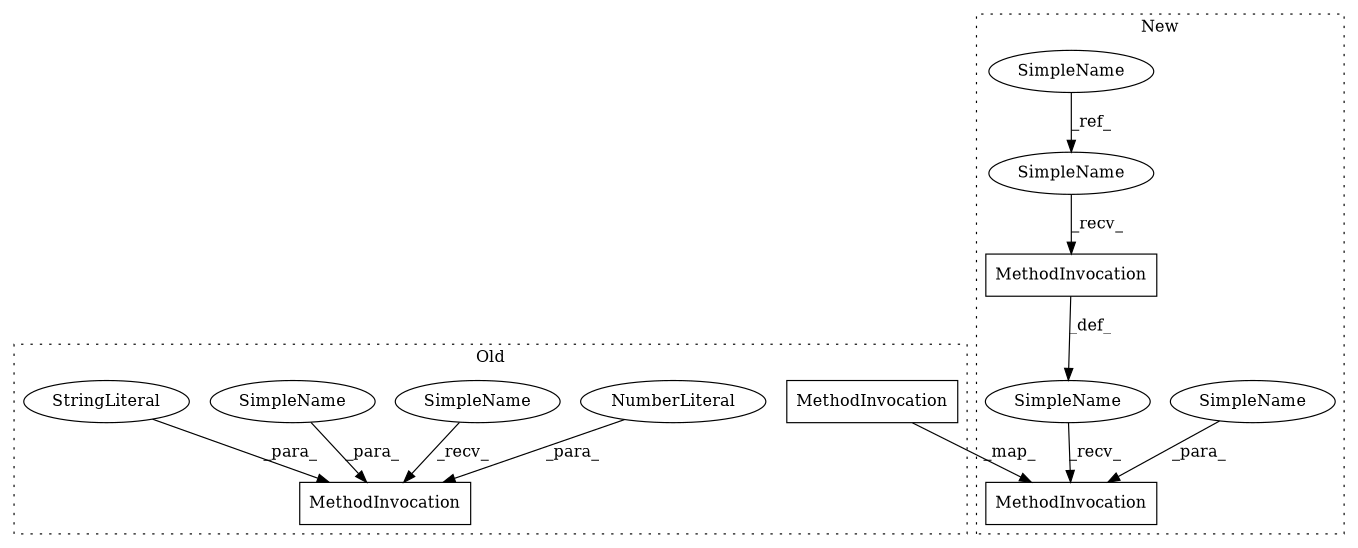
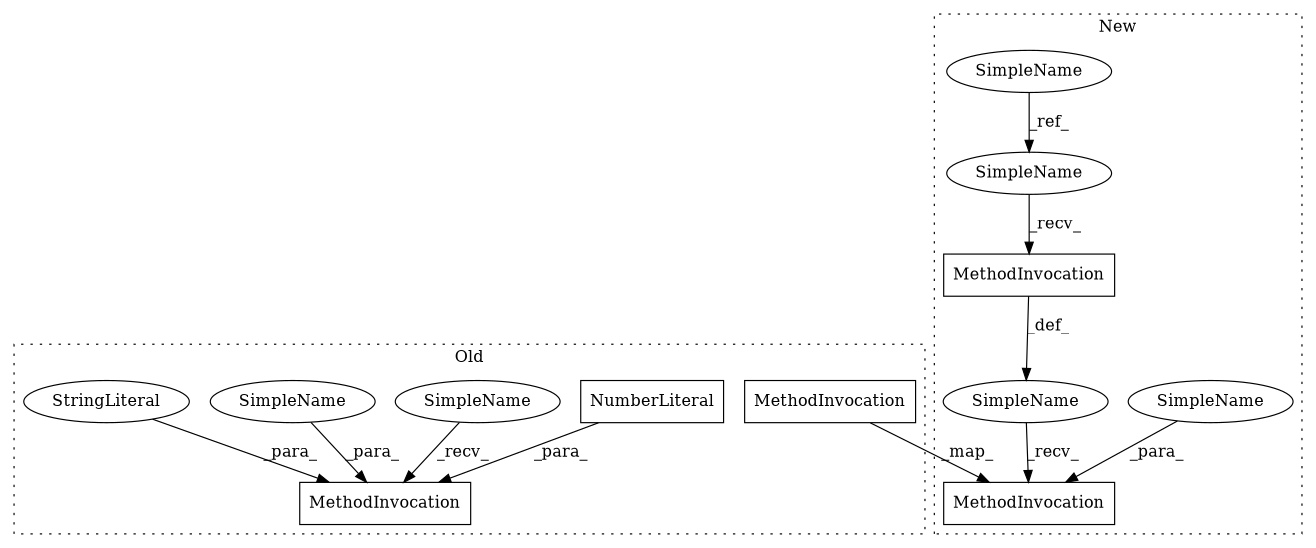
  digraph {
    node [a=42 l="4,1" shape=ellipse]
    n1 [a=32 label=MethodInvocation s="295,314" shape=box]
    n2 [a=32 label=MethodInvocation s="265,273" shape=box]
-   n3 [a=34 l=1 label=NumberLiteral s=304]
+   n3 [a=34 l=1 label=NumberLiteral s=304 shape=box]
    n4 [l=6 label=SimpleName s=288]
    n5 [l=4 label=SimpleName s=299]
    n6 [a=45 l=8 label=StringLiteral s=306]
    n7 [a=32 l="14,1" label=MethodInvocation s="237,255" shape=box]
    n8 [a=32 l=14 label=MethodInvocation s=205 shape=box]
    n9 [l=4 label=SimpleName s=143]
    n10 [l=2 label=SimpleName s=76]
    n11 [l=2 label=SimpleName s=202]
    n12 [l=6 label=SimpleName s=195]
    subgraph cluster_1 {
      label=Old
      style=dotted
      n1
      n2
      n3
      n4
      n5
      n6
    }
    subgraph cluster_2 {
      label=New
      style=dotted
      n7
      n8
      n9
      n10
      n11
      n12
    }
    n2 -> n7 [label=_map_]
    n3 -> n1 [label=_para_]
    n4 -> n1 [label=_recv_]
    n5 -> n1 [label=_para_]
    n6 -> n1 [label=_para_]
    n8 -> n12 [label=_def_]
    n9 -> n7 [label=_para_]
    n10 -> n11 [label=_ref_]
    n11 -> n8 [label=_recv_]
    n12 -> n7 [label=_recv_]
  }
